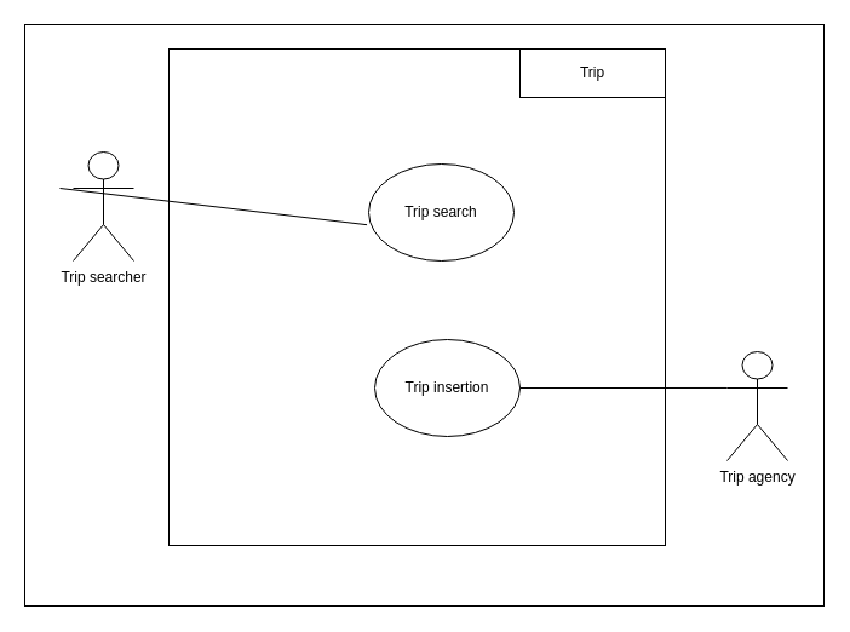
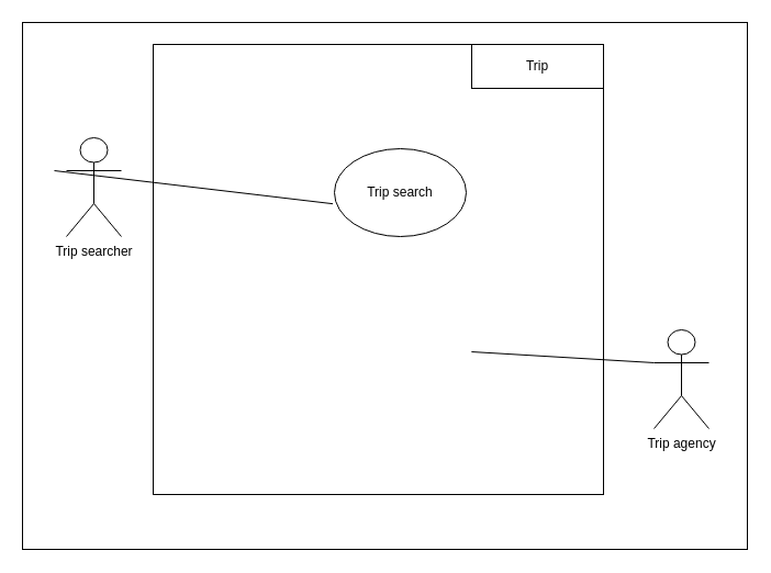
  <mxCell id="0" />
  <mxCell id="1" parent="0" />
  <mxCell id="2" value="" style="rounded=0;whiteSpace=wrap;html=1;" vertex="1" parent="1"><mxGeometry x="20" y="20" width="660" height="480" as="geometry" /></mxCell>
  <mxCell id="3" value="" style="whiteSpace=wrap;html=1;aspect=fixed;" vertex="1" parent="1"><mxGeometry x="139" y="40" width="410" height="410" as="geometry" /></mxCell>
  <mxCell id="4" value="Trip" style="rounded=0;whiteSpace=wrap;html=1;" vertex="1" parent="1"><mxGeometry x="429" y="40" width="120" height="40" as="geometry" /></mxCell>
  <mxCell id="5" value="Trip searcher" style="shape=umlActor;verticalLabelPosition=bottom;verticalAlign=top;html=1;outlineConnect=0;" vertex="1" parent="1"><mxGeometry x="60" y="125" width="50" height="90" as="geometry" /></mxCell>
  <mxCell id="6" value="Trip search" style="ellipse;whiteSpace=wrap;html=1;" vertex="1" parent="1"><mxGeometry x="304" y="135" width="120" height="80" as="geometry" /></mxCell>
  <mxCell id="7" value="" style="endArrow=none;html=1;entryX=-0.012;entryY=0.627;entryDx=0;entryDy=0;entryPerimeter=0;" edge="1" parent="1" target="6"><mxGeometry width="50" height="50" relative="1" as="geometry"><mxPoint x="49" y="155" as="sourcePoint" /><mxPoint x="339" y="170" as="targetPoint" /></mxGeometry></mxCell>
- <mxCell id="8" value="Trip agency" style="shape=umlActor;verticalLabelPosition=bottom;verticalAlign=top;html=1;outlineConnect=0;" vertex="1" parent="1"><mxGeometry x="600" y="290" width="50" height="90" as="geometry" /></mxCell>
- <mxCell id="9" value="Trip insertion" style="ellipse;whiteSpace=wrap;html=1;" vertex="1" parent="1"><mxGeometry x="309" y="280" width="120" height="80" as="geometry" /></mxCell>
+ <mxCell id="8" value="Trip agency" style="shape=umlActor;verticalLabelPosition=bottom;verticalAlign=top;html=1;outlineConnect=0;" vertex="1" parent="1"><mxGeometry x="595" y="300" width="50" height="90" as="geometry" /></mxCell>
  <mxCell id="10" value="" style="endArrow=none;html=1;entryX=0.707;entryY=0.683;entryDx=0;entryDy=0;entryPerimeter=0;exitX=0;exitY=0.333;exitDx=0;exitDy=0;exitPerimeter=0;" edge="1" parent="1" source="8" target="3"><mxGeometry width="50" height="50" relative="1" as="geometry"><mxPoint x="279" y="210" as="sourcePoint" /><mxPoint x="329" y="160" as="targetPoint" /></mxGeometry></mxCell>
